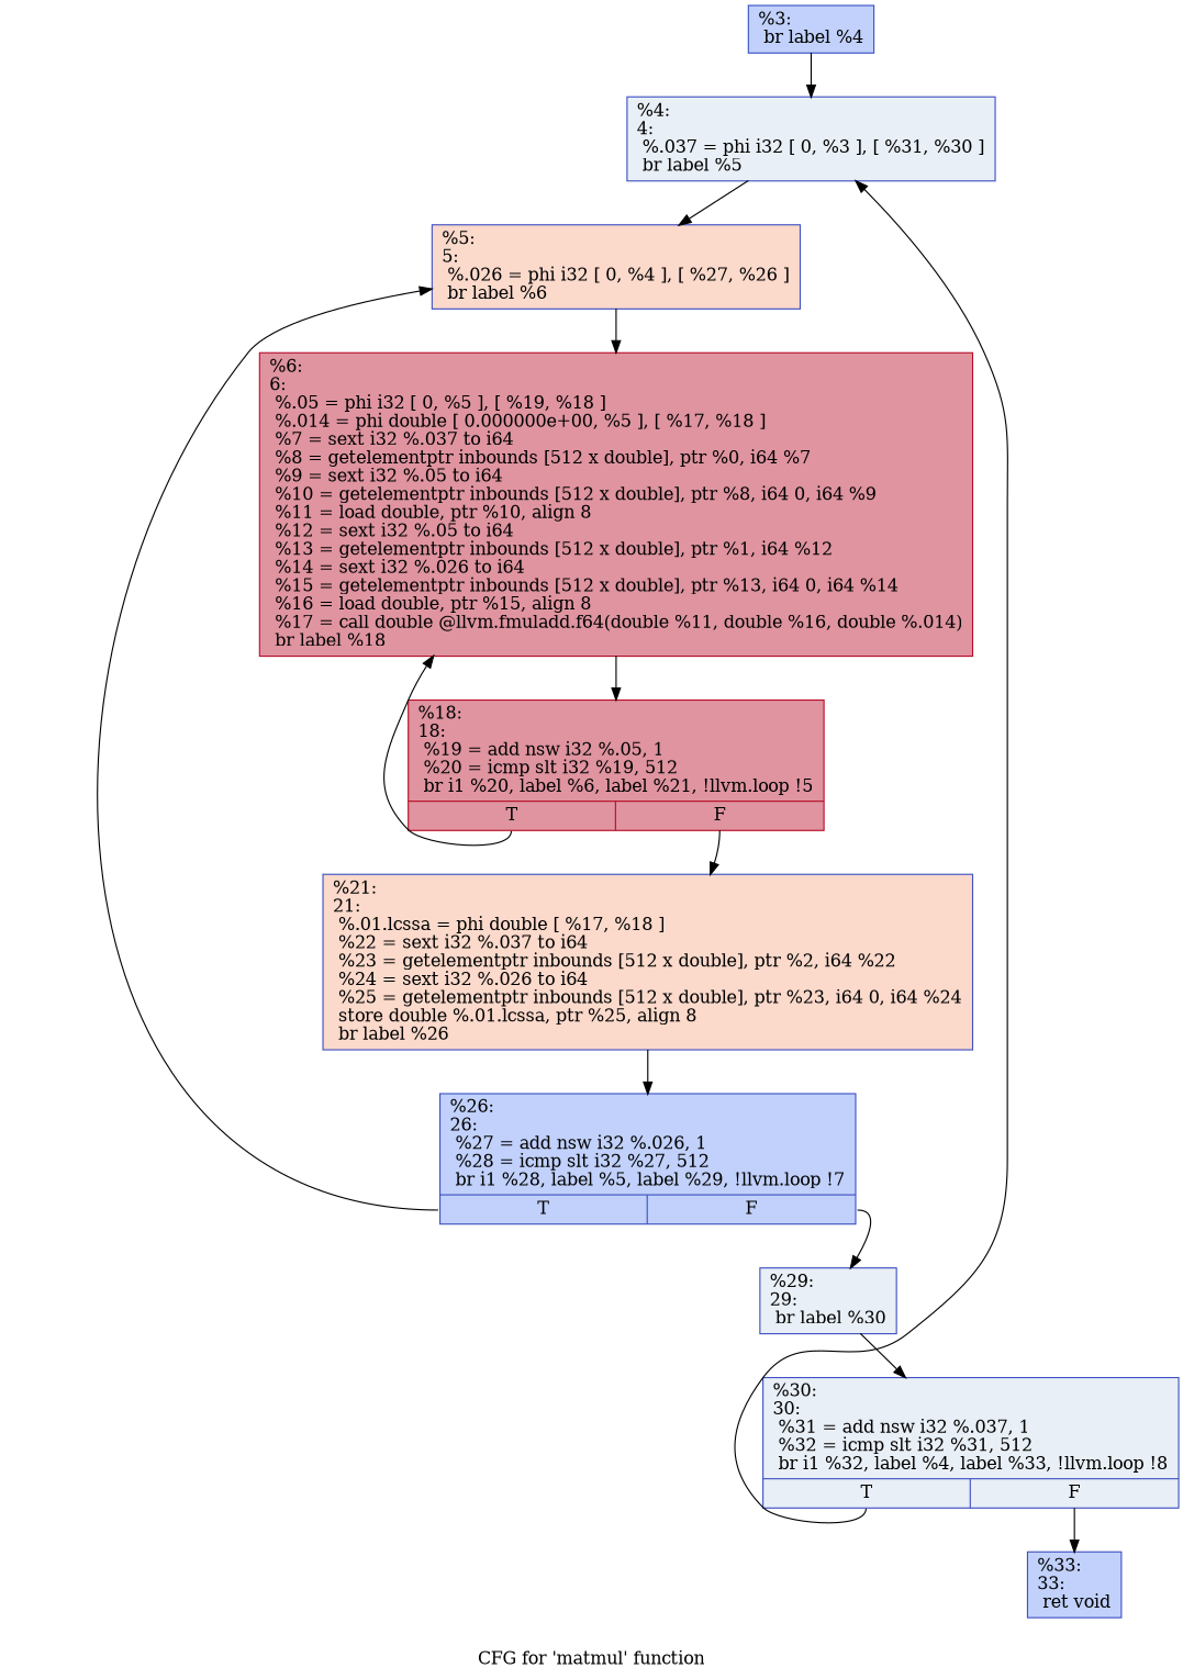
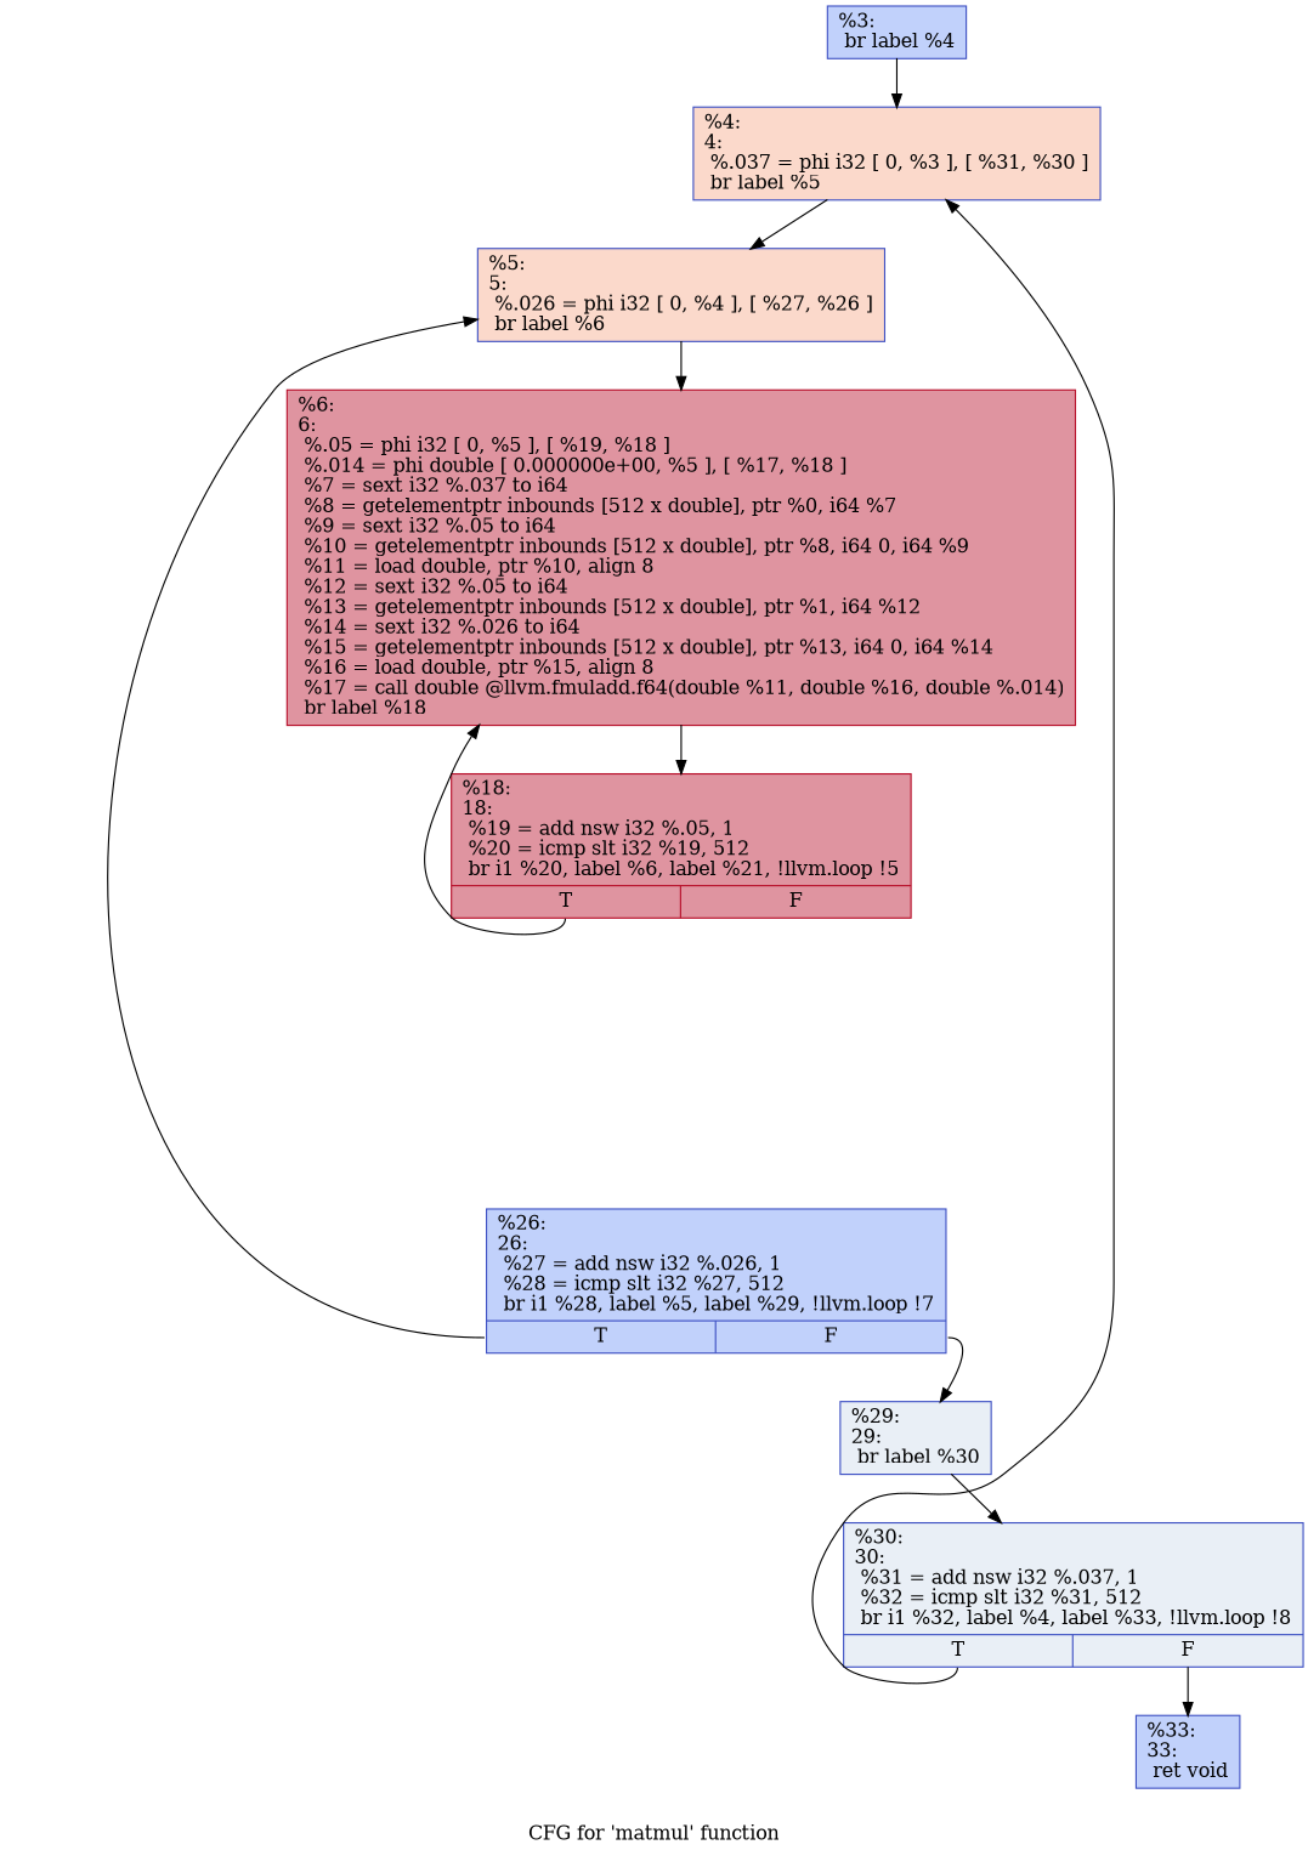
  digraph {
    label="CFG for 'matmul' function"
    node [color="#3d50c3ff" fillcolor="#7396f570" shape=record style=filled]
    n1 [label="{%3:\l  br label %4\l}"]
-   n2 [fillcolor="#cedaeb70" label="{%4:\l4:                                                \l  %.037 = phi i32 [ 0, %3 ], [ %31, %30 ]\l  br label %5\l}"]
+   n2 [fillcolor="#f7a88970" label="{%4:\l4:                                                \l  %.037 = phi i32 [ 0, %3 ], [ %31, %30 ]\l  br label %5\l}"]
    n3 [fillcolor="#f7a88970" label="{%5:\l5:                                                \l  %.026 = phi i32 [ 0, %4 ], [ %27, %26 ]\l  br label %6\l}"]
    n4 [color="#b70d28ff" fillcolor="#b70d2870" label="{%6:\l6:                                                \l  %.05 = phi i32 [ 0, %5 ], [ %19, %18 ]\l  %.014 = phi double [ 0.000000e+00, %5 ], [ %17, %18 ]\l  %7 = sext i32 %.037 to i64\l  %8 = getelementptr inbounds [512 x double], ptr %0, i64 %7\l  %9 = sext i32 %.05 to i64\l  %10 = getelementptr inbounds [512 x double], ptr %8, i64 0, i64 %9\l  %11 = load double, ptr %10, align 8\l  %12 = sext i32 %.05 to i64\l  %13 = getelementptr inbounds [512 x double], ptr %1, i64 %12\l  %14 = sext i32 %.026 to i64\l  %15 = getelementptr inbounds [512 x double], ptr %13, i64 0, i64 %14\l  %16 = load double, ptr %15, align 8\l  %17 = call double @llvm.fmuladd.f64(double %11, double %16, double %.014)\l  br label %18\l}"]
    n5 [color="#b70d28ff" fillcolor="#b70d2870" label="{%18:\l18:                                               \l  %19 = add nsw i32 %.05, 1\l  %20 = icmp slt i32 %19, 512\l  br i1 %20, label %6, label %21, !llvm.loop !5\l|{<s0>T|<s1>F}}"]
-   n6 [fillcolor="#f7a88970" label="{%21:\l21:                                               \l  %.01.lcssa = phi double [ %17, %18 ]\l  %22 = sext i32 %.037 to i64\l  %23 = getelementptr inbounds [512 x double], ptr %2, i64 %22\l  %24 = sext i32 %.026 to i64\l  %25 = getelementptr inbounds [512 x double], ptr %23, i64 0, i64 %24\l  store double %.01.lcssa, ptr %25, align 8\l  br label %26\l}"]
    n7 [label="{%26:\l26:                                               \l  %27 = add nsw i32 %.026, 1\l  %28 = icmp slt i32 %27, 512\l  br i1 %28, label %5, label %29, !llvm.loop !7\l|{<s0>T|<s1>F}}"]
    n8 [fillcolor="#cedaeb70" label="{%29:\l29:                                               \l  br label %30\l}"]
    n9 [fillcolor="#cedaeb70" label="{%30:\l30:                                               \l  %31 = add nsw i32 %.037, 1\l  %32 = icmp slt i32 %31, 512\l  br i1 %32, label %4, label %33, !llvm.loop !8\l|{<s0>T|<s1>F}}"]
    n10 [label="{%33:\l33:                                               \l  ret void\l}"]
    n1 -> n2
    n2 -> n3
    n3 -> n4
    n4 -> n5
    n5 -> n4 [tailport=s0]
-   n5 -> n6 [tailport=s1]
-   n6 -> n7
    n7 -> n3 [tailport=s0]
    n7 -> n8 [tailport=s1]
    n8 -> n9
    n9 -> n2 [tailport=s0]
    n9 -> n10 [tailport=s1]
  }
